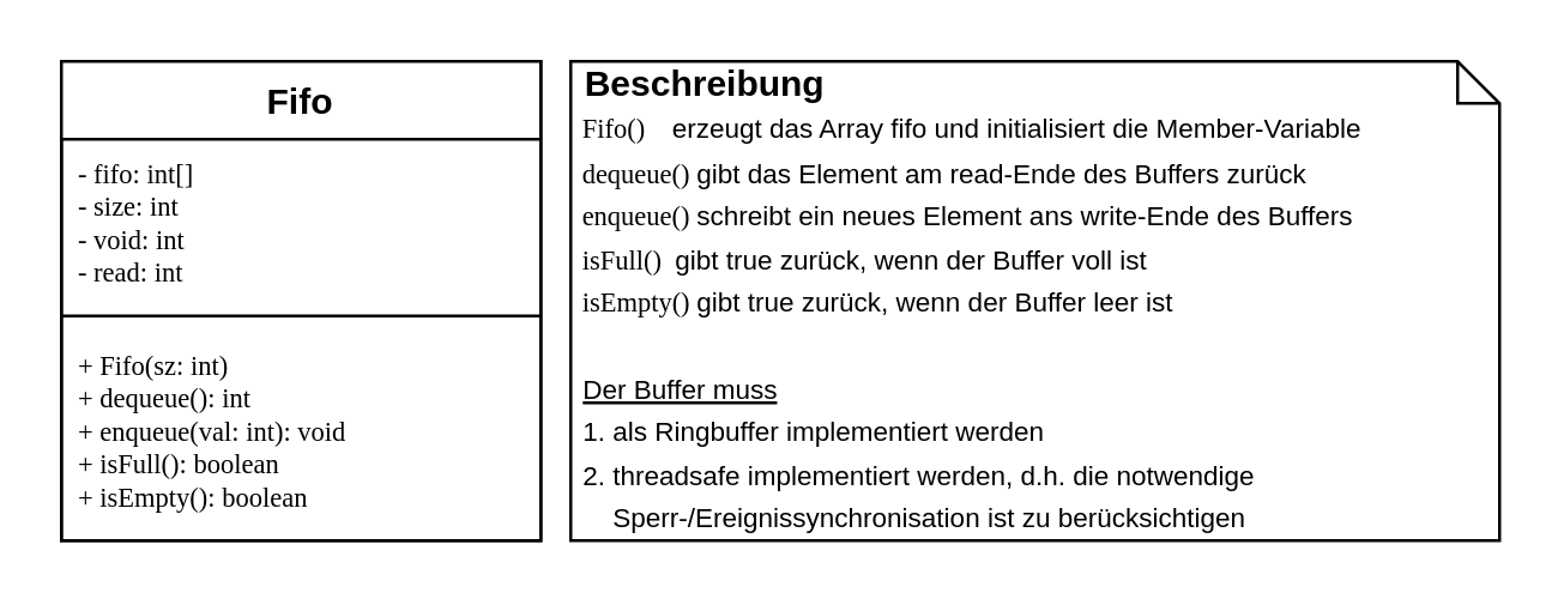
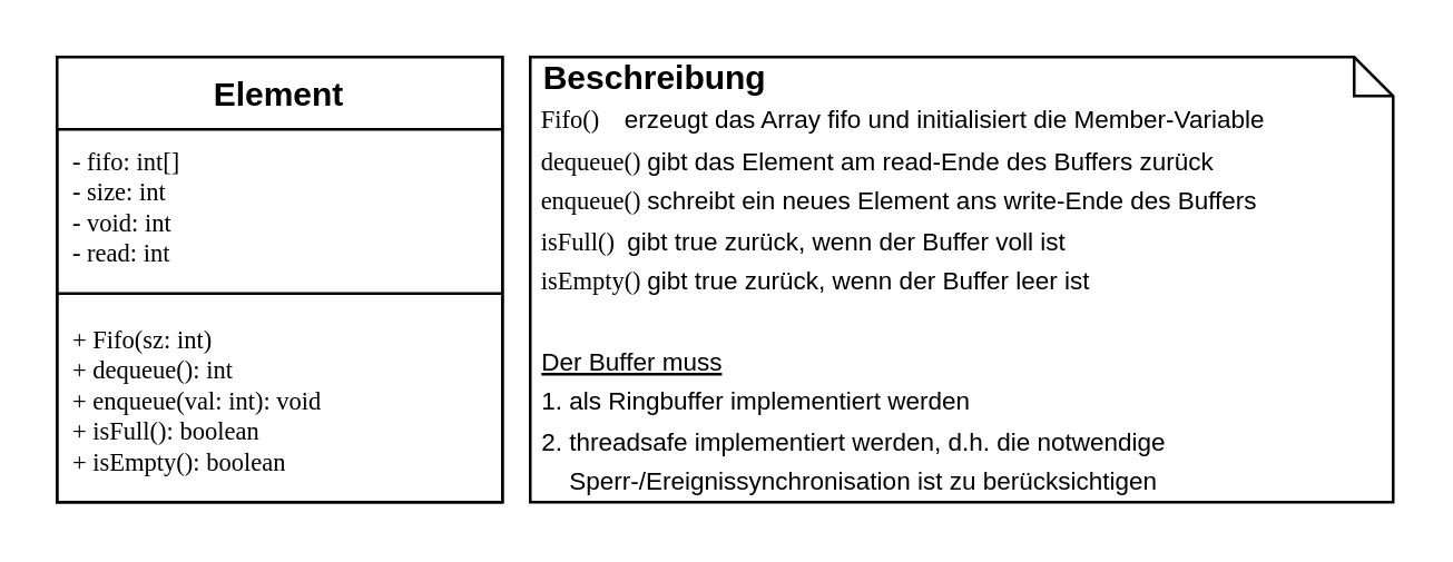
  <mxCell id="0" />
  <mxCell id="1" parent="0" />
  <mxCell id="2" value="" style="rounded=0;whiteSpace=wrap;html=1;fillColor=#ffffff;fontFamily=Lucida Console;fontSize=9;" vertex="1" parent="1"><mxGeometry x="20" y="20" width="160" height="160" as="geometry" /></mxCell>
- <mxCell id="3" value="Fifo" style="swimlane;fontStyle=1;align=center;verticalAlign=top;childLayout=stackLayout;horizontal=1;startSize=26;horizontalStack=0;resizeParent=1;resizeParentMax=0;resizeLast=0;collapsible=1;marginBottom=0;" vertex="1" parent="1"><mxGeometry x="20" y="20" width="160" height="160" as="geometry" /></mxCell>
+ <mxCell id="3" value="Element" style="swimlane;fontStyle=1;align=center;verticalAlign=top;childLayout=stackLayout;horizontal=1;startSize=26;horizontalStack=0;resizeParent=1;resizeParentMax=0;resizeLast=0;collapsible=1;marginBottom=0;" vertex="1" parent="1"><mxGeometry x="20" y="20" width="160" height="160" as="geometry" /></mxCell>
  <mxCell id="4" value="- fifo: int[]&#10;- size: int&#10;- void: int&#10;- read: int" style="text;strokeColor=none;fillColor=none;align=left;verticalAlign=top;spacingLeft=4;spacingRight=4;overflow=hidden;rotatable=0;points=[[0,0.5],[1,0.5]];portConstraint=eastwest;fontFamily=Lucida Console;fontSize=9;" vertex="1" parent="3"><mxGeometry y="26" width="160" height="54" as="geometry" /></mxCell>
  <mxCell id="5" value="" style="line;strokeWidth=1;fillColor=none;align=left;verticalAlign=middle;spacingTop=-1;spacingLeft=3;spacingRight=3;rotatable=0;labelPosition=right;points=[];portConstraint=eastwest;" vertex="1" parent="3"><mxGeometry y="80" width="160" height="10" as="geometry" /></mxCell>
  <mxCell id="6" value="+ Fifo(sz: int)&#10;+ dequeue(): int&#10;+ enqueue(val: int): void&#10;+ isFull(): boolean&#10;+ isEmpty(): boolean " style="text;strokeColor=none;fillColor=none;align=left;verticalAlign=top;spacingLeft=4;spacingRight=4;overflow=hidden;rotatable=0;points=[[0,0.5],[1,0.5]];portConstraint=eastwest;fontFamily=Lucida Console;fontSize=9;" vertex="1" parent="3"><mxGeometry y="90" width="160" height="70" as="geometry" /></mxCell>
  <mxCell id="7" value="&lt;font&gt;&lt;font&gt;&lt;b&gt;&lt;span style=&quot;font-size: 11px&quot;&gt;&amp;nbsp;&lt;/span&gt;&lt;font style=&quot;font-size: 12px&quot;&gt;Beschreibung&lt;/font&gt;&lt;/b&gt;&lt;/font&gt;&lt;br&gt;&lt;font style=&quot;font-size: 9px&quot;&gt;&lt;font face=&quot;Lucida Console&quot; style=&quot;font-size: 9px&quot;&gt;&amp;nbsp;Fifo()&amp;nbsp; &amp;nbsp; &lt;/font&gt;&lt;font style=&quot;font-size: 9px&quot;&gt;erzeugt das Array fifo und initialisiert die Member-Variable&lt;/font&gt;&lt;br&gt;&lt;font face=&quot;Lucida Console&quot; style=&quot;font-size: 9px&quot;&gt;&amp;nbsp;dequeue() &lt;/font&gt;&lt;font style=&quot;font-size: 9px&quot;&gt;gibt das Element am read-Ende des Buffers zurück&lt;/font&gt;&lt;br&gt;&lt;font face=&quot;Lucida Console&quot; style=&quot;font-size: 9px&quot;&gt;&amp;nbsp;enqueue() &lt;/font&gt;&lt;font style=&quot;font-size: 9px&quot;&gt;schreibt ein neues Element ans write-Ende des Buffers&lt;/font&gt;&lt;br&gt;&lt;font face=&quot;Lucida Console&quot; style=&quot;font-size: 9px&quot;&gt;&amp;nbsp;isFull()&amp;nbsp; &lt;/font&gt;&lt;font style=&quot;font-size: 9px&quot;&gt;gibt true zurück, wenn der Buffer voll ist&lt;/font&gt;&lt;br&gt;&lt;font face=&quot;Lucida Console&quot; style=&quot;font-size: 9px&quot;&gt;&amp;nbsp;isEmpty()&amp;nbsp;&lt;/font&gt;&lt;font style=&quot;font-size: 9px&quot;&gt;gibt true zurück, wenn der Buffer leer ist&lt;/font&gt;&lt;br&gt;&lt;br&gt;&lt;font style=&quot;font-size: 9px&quot;&gt;&amp;nbsp;&lt;u&gt;Der Buffer muss&lt;/u&gt;&lt;/font&gt;&lt;br&gt;&lt;font style=&quot;font-size: 9px&quot;&gt;&amp;nbsp;1. als Ringbuffer implementiert werden&lt;/font&gt;&lt;br&gt;&lt;font style=&quot;font-size: 9px&quot;&gt;&amp;nbsp;2. threadsafe implementiert werden, d.h. die notwendige&lt;/font&gt;&lt;br&gt;&lt;font style=&quot;font-size: 9px&quot;&gt;&amp;nbsp; &amp;nbsp; &amp;nbsp;Sperr-/Ereignissynchronisation ist zu berücksichtigen&lt;/font&gt;&lt;/font&gt;&lt;/font&gt;" style="shape=note;whiteSpace=wrap;html=1;size=14;verticalAlign=top;align=left;spacingTop=-6;" vertex="1" parent="1"><mxGeometry x="190" y="20" width="310" height="160" as="geometry" /></mxCell>
